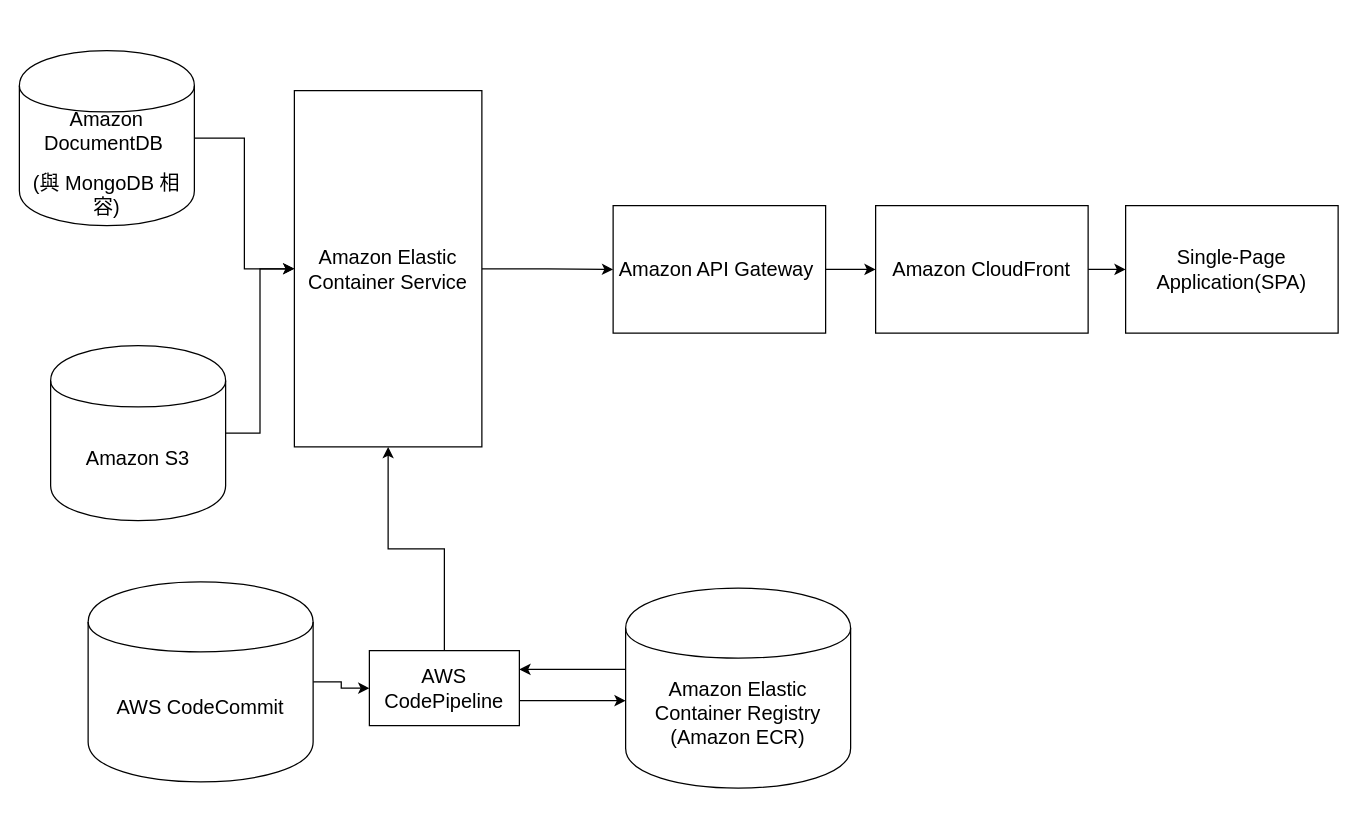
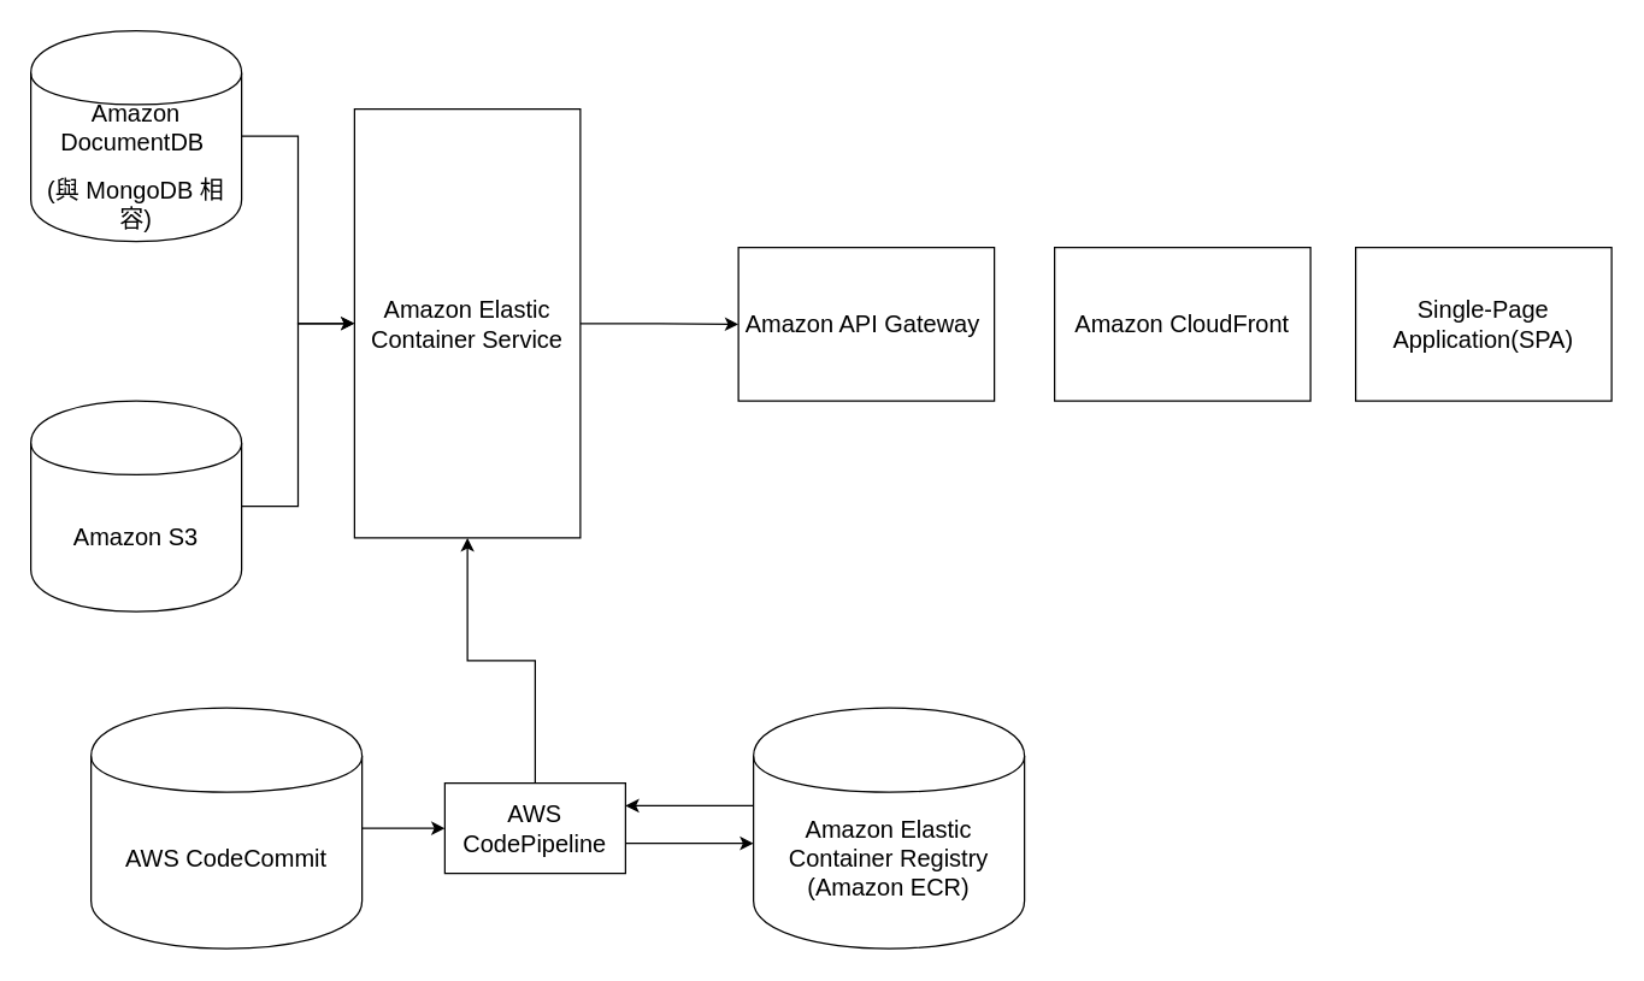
  <mxCell id="0" />
  <mxCell id="1" parent="0" />
- <mxCell id="2" value="" style="edgeStyle=orthogonalEdgeStyle;rounded=0;orthogonalLoop=1;jettySize=auto;html=1;" parent="1" source="3" target="5" edge="1"><mxGeometry relative="1" as="geometry" /></mxCell>
  <mxCell id="3" value="&lt;span lang=&quot;EN-US&quot; style=&quot;font-size: 12.0pt ; font-family: &amp;#34;微軟正黑體&amp;#34; , sans-serif&quot;&gt;Amazon API Gateway&amp;nbsp;&lt;/span&gt;" style="rounded=0;whiteSpace=wrap;html=1;" parent="1" vertex="1"><mxGeometry x="490" y="164" width="170" height="102" as="geometry" /></mxCell>
- <mxCell id="4" value="" style="edgeStyle=orthogonalEdgeStyle;rounded=0;orthogonalLoop=1;jettySize=auto;html=1;" parent="1" source="5" target="6" edge="1"><mxGeometry relative="1" as="geometry" /></mxCell>
  <mxCell id="5" value="&lt;span lang=&quot;EN-US&quot; style=&quot;font-size: 12.0pt ; font-family: &amp;#34;微軟正黑體&amp;#34; , sans-serif&quot;&gt;Amazon CloudFront&lt;/span&gt;" style="rounded=0;whiteSpace=wrap;html=1;" parent="1" vertex="1"><mxGeometry x="700" y="164" width="170" height="102" as="geometry" /></mxCell>
  <mxCell id="6" value="&lt;span lang=&quot;EN-US&quot; style=&quot;font-size: 12.0pt ; font-family: &amp;#34;微軟正黑體&amp;#34; , sans-serif&quot;&gt;Single-Page Application(SPA)&lt;/span&gt;" style="rounded=0;whiteSpace=wrap;html=1;" parent="1" vertex="1"><mxGeometry x="900" y="164" width="170" height="102" as="geometry" /></mxCell>
  <mxCell id="7" style="edgeStyle=orthogonalEdgeStyle;rounded=0;orthogonalLoop=1;jettySize=auto;html=1;" edge="1" parent="1" source="8" target="19"><mxGeometry relative="1" as="geometry" /></mxCell>
- <mxCell id="8" value="&lt;span lang=&quot;EN-US&quot; style=&quot;font-size: 12.0pt ; font-family: &amp;#34;微軟正黑體&amp;#34; , sans-serif&quot;&gt;AWS CodeCommit&lt;/span&gt;" style="shape=cylinder;whiteSpace=wrap;html=1;boundedLbl=1;backgroundOutline=1;" vertex="1" parent="1"><mxGeometry x="70" y="465" width="180" height="160" as="geometry" /></mxCell>
+ <mxCell id="8" value="&lt;span lang=&quot;EN-US&quot; style=&quot;font-size: 12.0pt ; font-family: &amp;#34;微軟正黑體&amp;#34; , sans-serif&quot;&gt;AWS CodeCommit&lt;/span&gt;" style="shape=cylinder;whiteSpace=wrap;html=1;boundedLbl=1;backgroundOutline=1;" vertex="1" parent="1"><mxGeometry x="60" y="470" width="180" height="160" as="geometry" /></mxCell>
  <mxCell id="9" style="edgeStyle=orthogonalEdgeStyle;rounded=0;orthogonalLoop=1;jettySize=auto;html=1;entryX=1;entryY=0.25;entryDx=0;entryDy=0;" edge="1" parent="1" source="10" target="19"><mxGeometry relative="1" as="geometry"><Array as="points"><mxPoint x="480" y="535" /><mxPoint x="480" y="535" /></Array></mxGeometry></mxCell>
  <mxCell id="10" value="&lt;span lang=&quot;EN-US&quot; style=&quot;font-size: 12.0pt ; font-family: &amp;#34;微軟正黑體&amp;#34; , sans-serif&quot;&gt;Amazon Elastic Container Registry (Amazon ECR)&lt;/span&gt;" style="shape=cylinder;whiteSpace=wrap;html=1;boundedLbl=1;backgroundOutline=1;" vertex="1" parent="1"><mxGeometry x="500" y="470" width="180" height="160" as="geometry" /></mxCell>
  <mxCell id="11" style="edgeStyle=orthogonalEdgeStyle;rounded=0;orthogonalLoop=1;jettySize=auto;html=1;entryX=0;entryY=0.5;entryDx=0;entryDy=0;" edge="1" parent="1" source="12" target="16"><mxGeometry relative="1" as="geometry" /></mxCell>
- <mxCell id="12" value="&lt;span style=&quot;font-family: , sans-serif ; font-size: 16px ; white-space: normal&quot;&gt;Amazon S3&lt;/span&gt;" style="shape=cylinder;whiteSpace=wrap;html=1;boundedLbl=1;backgroundOutline=1;" vertex="1" parent="1"><mxGeometry x="40" y="276" width="140" height="140" as="geometry" /></mxCell>
+ <mxCell id="12" value="&lt;span style=&quot;font-family: , sans-serif ; font-size: 16px ; white-space: normal&quot;&gt;Amazon S3&lt;/span&gt;" style="shape=cylinder;whiteSpace=wrap;html=1;boundedLbl=1;backgroundOutline=1;" vertex="1" parent="1"><mxGeometry x="20" y="266" width="140" height="140" as="geometry" /></mxCell>
  <mxCell id="13" style="edgeStyle=orthogonalEdgeStyle;rounded=0;orthogonalLoop=1;jettySize=auto;html=1;" edge="1" parent="1" source="14" target="16"><mxGeometry relative="1" as="geometry" /></mxCell>
- <mxCell id="14" value="&lt;p class=&quot;MsoCaption&quot;&gt;&lt;span lang=&quot;EN-US&quot; style=&quot;font-size: 12pt ; font-family: , sans-serif&quot;&gt;Amazon DocumentDB&amp;nbsp;&lt;/span&gt;&lt;/p&gt;&lt;p class=&quot;MsoCaption&quot;&gt;&lt;span lang=&quot;EN-US&quot; style=&quot;font-size: 12pt ; font-family: , sans-serif&quot;&gt;(&lt;/span&gt;&lt;span style=&quot;font-size: 12pt ; font-family: , sans-serif&quot;&gt;與&lt;span lang=&quot;EN-US&quot;&gt;&amp;nbsp;MongoDB&amp;nbsp;&lt;/span&gt;相容&lt;span lang=&quot;EN-US&quot;&gt;)&lt;/span&gt;&lt;/span&gt;&lt;/p&gt;" style="shape=cylinder;whiteSpace=wrap;html=1;boundedLbl=1;backgroundOutline=1;" vertex="1" parent="1"><mxGeometry x="15" y="40" width="140" height="140" as="geometry" /></mxCell>
+ <mxCell id="14" value="&lt;p class=&quot;MsoCaption&quot;&gt;&lt;span lang=&quot;EN-US&quot; style=&quot;font-size: 12pt ; font-family: , sans-serif&quot;&gt;Amazon DocumentDB&amp;nbsp;&lt;/span&gt;&lt;/p&gt;&lt;p class=&quot;MsoCaption&quot;&gt;&lt;span lang=&quot;EN-US&quot; style=&quot;font-size: 12pt ; font-family: , sans-serif&quot;&gt;(&lt;/span&gt;&lt;span style=&quot;font-size: 12pt ; font-family: , sans-serif&quot;&gt;與&lt;span lang=&quot;EN-US&quot;&gt;&amp;nbsp;MongoDB&amp;nbsp;&lt;/span&gt;相容&lt;span lang=&quot;EN-US&quot;&gt;)&lt;/span&gt;&lt;/span&gt;&lt;/p&gt;" style="shape=cylinder;whiteSpace=wrap;html=1;boundedLbl=1;backgroundOutline=1;" vertex="1" parent="1"><mxGeometry x="20" y="20" width="140" height="140" as="geometry" /></mxCell>
  <mxCell id="15" style="edgeStyle=orthogonalEdgeStyle;rounded=0;orthogonalLoop=1;jettySize=auto;html=1;entryX=0;entryY=0.5;entryDx=0;entryDy=0;" edge="1" parent="1" source="16" target="3"><mxGeometry relative="1" as="geometry" /></mxCell>
  <mxCell id="16" value="&lt;p class=&quot;MsoNormal&quot;&gt;&lt;span lang=&quot;EN-US&quot; style=&quot;font-family: &amp;#34;微軟正黑體&amp;#34; , sans-serif&quot;&gt;&lt;font style=&quot;font-size: 16px&quot;&gt;Amazon Elastic Container Service&lt;/font&gt;&lt;/span&gt;&lt;/p&gt;" style="rounded=0;whiteSpace=wrap;html=1;" vertex="1" parent="1"><mxGeometry x="235" y="72" width="150" height="285" as="geometry" /></mxCell>
  <mxCell id="17" value="" style="edgeStyle=orthogonalEdgeStyle;rounded=0;orthogonalLoop=1;jettySize=auto;html=1;" edge="1" parent="1" source="19" target="10"><mxGeometry relative="1" as="geometry"><Array as="points"><mxPoint x="470" y="560" /><mxPoint x="470" y="560" /></Array></mxGeometry></mxCell>
  <mxCell id="18" style="edgeStyle=orthogonalEdgeStyle;rounded=0;orthogonalLoop=1;jettySize=auto;html=1;entryX=0.5;entryY=1;entryDx=0;entryDy=0;" edge="1" parent="1" source="19" target="16"><mxGeometry relative="1" as="geometry" /></mxCell>
  <mxCell id="19" value="&lt;span lang=&quot;EN-US&quot; style=&quot;font-size: 12.0pt ; font-family: &amp;#34;微軟正黑體&amp;#34; , sans-serif&quot;&gt;AWS CodePipeline&lt;/span&gt;" style="rounded=0;whiteSpace=wrap;html=1;" vertex="1" parent="1"><mxGeometry x="295" y="520" width="120" height="60" as="geometry" /></mxCell>
